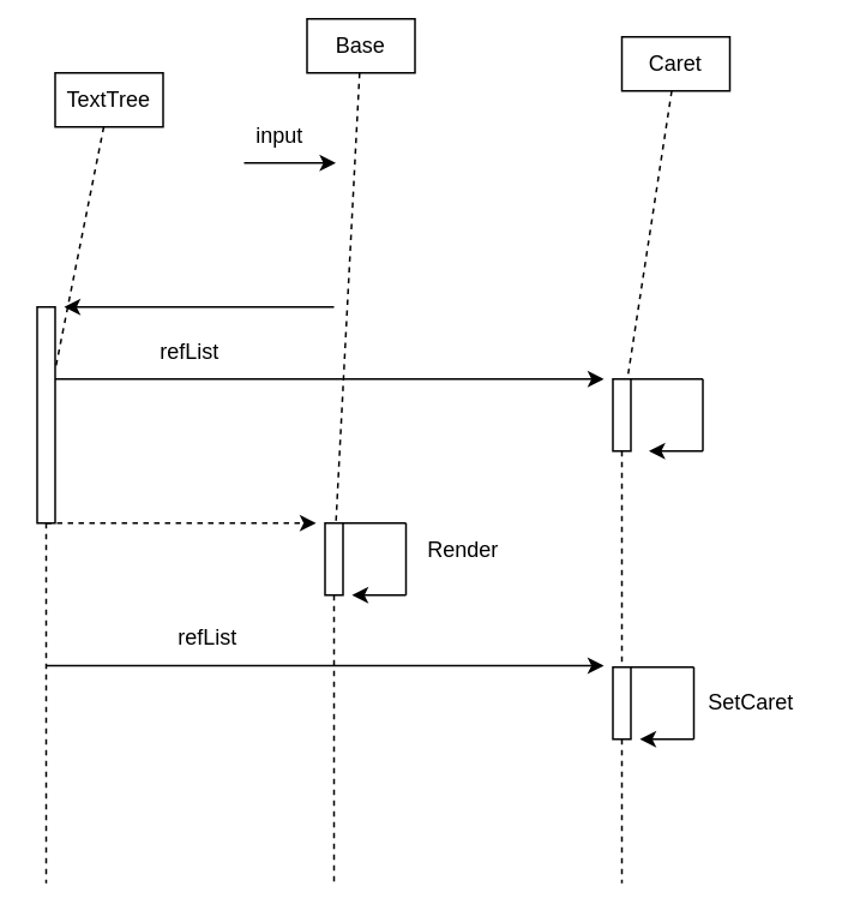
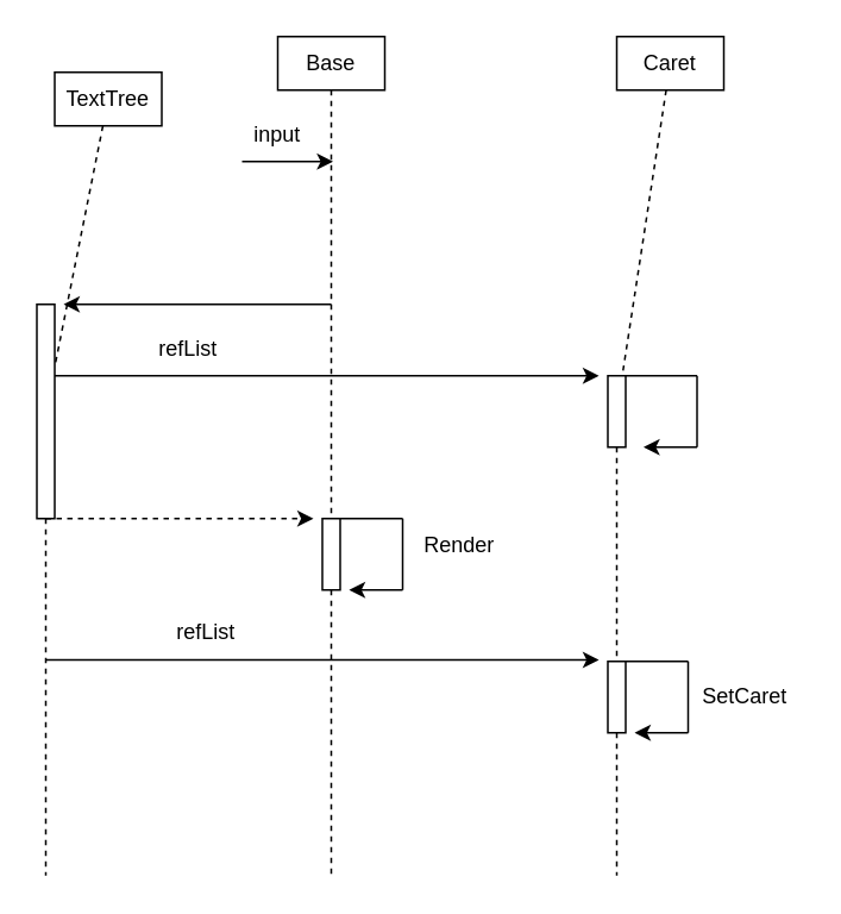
  <mxCell id="0" />
  <mxCell id="1" parent="0" />
  <mxCell id="2" style="edgeStyle=none;html=1;endArrow=none;endFill=0;dashed=1;startArrow=none;" parent="1" source="25" edge="1"><mxGeometry relative="1" as="geometry"><mxPoint x="185" y="490" as="targetPoint" /></mxGeometry></mxCell>
- <mxCell id="3" value="Base" style="text;html=1;strokeColor=default;fillColor=none;align=center;verticalAlign=middle;whiteSpace=wrap;rounded=0;" parent="1" vertex="1"><mxGeometry x="170" y="10" width="60" height="30" as="geometry" /></mxCell>
+ <mxCell id="3" value="Base" style="text;html=1;strokeColor=default;fillColor=none;align=center;verticalAlign=middle;whiteSpace=wrap;rounded=0;" parent="1" vertex="1"><mxGeometry x="155" y="20" width="60" height="30" as="geometry" /></mxCell>
  <mxCell id="4" style="edgeStyle=none;html=1;dashed=1;endArrow=none;endFill=0;startArrow=none;" parent="1" source="27" edge="1"><mxGeometry relative="1" as="geometry"><mxPoint x="345" y="490" as="targetPoint" /></mxGeometry></mxCell>
  <mxCell id="5" value="Caret" style="text;html=1;strokeColor=default;fillColor=none;align=center;verticalAlign=middle;whiteSpace=wrap;rounded=0;" parent="1" vertex="1"><mxGeometry x="345" y="20" width="60" height="30" as="geometry" /></mxCell>
  <mxCell id="6" style="edgeStyle=none;html=1;dashed=1;endArrow=none;endFill=0;startArrow=none;" parent="1" source="23" edge="1"><mxGeometry relative="1" as="geometry"><mxPoint x="25" y="490" as="targetPoint" /></mxGeometry></mxCell>
  <mxCell id="7" value="TextTree" style="text;html=1;strokeColor=default;fillColor=none;align=center;verticalAlign=middle;whiteSpace=wrap;rounded=0;" parent="1" vertex="1"><mxGeometry x="30" y="40" width="60" height="30" as="geometry" /></mxCell>
  <mxCell id="8" value="" style="endArrow=classic;html=1;" parent="1" edge="1"><mxGeometry width="50" height="50" relative="1" as="geometry"><mxPoint x="135" y="90" as="sourcePoint" /><mxPoint x="186" y="90" as="targetPoint" /></mxGeometry></mxCell>
  <mxCell id="9" value="input" style="text;html=1;strokeColor=none;fillColor=none;align=center;verticalAlign=middle;whiteSpace=wrap;rounded=0;" parent="1" vertex="1"><mxGeometry x="125" y="60" width="60" height="30" as="geometry" /></mxCell>
  <mxCell id="10" value="" style="endArrow=classic;html=1;" parent="1" edge="1"><mxGeometry width="50" height="50" relative="1" as="geometry"><mxPoint x="185" y="170" as="sourcePoint" /><mxPoint x="35" y="170" as="targetPoint" /></mxGeometry></mxCell>
  <mxCell id="11" value="" style="endArrow=classic;html=1;dashed=1;" parent="1" edge="1"><mxGeometry width="50" height="50" relative="1" as="geometry"><mxPoint x="25" y="290" as="sourcePoint" /><mxPoint x="175" y="290" as="targetPoint" /></mxGeometry></mxCell>
  <mxCell id="12" value="" style="endArrow=classic;html=1;" parent="1" edge="1"><mxGeometry width="50" height="50" relative="1" as="geometry"><mxPoint x="25" y="210" as="sourcePoint" /><mxPoint x="335" y="210" as="targetPoint" /></mxGeometry></mxCell>
  <mxCell id="13" value="" style="endArrow=none;html=1;" parent="1" edge="1"><mxGeometry width="50" height="50" relative="1" as="geometry"><mxPoint x="185" y="290" as="sourcePoint" /><mxPoint x="225" y="290" as="targetPoint" /><Array as="points"><mxPoint x="205" y="290" /></Array></mxGeometry></mxCell>
  <mxCell id="14" value="" style="endArrow=none;html=1;" parent="1" edge="1"><mxGeometry width="50" height="50" relative="1" as="geometry"><mxPoint x="225" y="290" as="sourcePoint" /><mxPoint x="225" y="330" as="targetPoint" /></mxGeometry></mxCell>
  <mxCell id="15" value="" style="endArrow=classic;html=1;" parent="1" edge="1"><mxGeometry width="50" height="50" relative="1" as="geometry"><mxPoint x="225" y="330" as="sourcePoint" /><mxPoint x="195" y="330" as="targetPoint" /></mxGeometry></mxCell>
  <mxCell id="16" value="refList" style="text;html=1;strokeColor=none;fillColor=none;align=center;verticalAlign=middle;whiteSpace=wrap;rounded=0;" parent="1" vertex="1"><mxGeometry x="75" y="180" width="60" height="30" as="geometry" /></mxCell>
  <mxCell id="17" value="Render" style="text;html=1;strokeColor=none;fillColor=none;align=center;verticalAlign=middle;whiteSpace=wrap;rounded=0;" parent="1" vertex="1"><mxGeometry x="225" y="290" width="64" height="30" as="geometry" /></mxCell>
  <mxCell id="18" value="refList" style="text;html=1;strokeColor=none;fillColor=none;align=center;verticalAlign=middle;whiteSpace=wrap;rounded=0;" parent="1" vertex="1"><mxGeometry x="85" y="339.17" width="60" height="30" as="geometry" /></mxCell>
  <mxCell id="19" value="SetCaret" style="text;html=1;strokeColor=none;fillColor=none;align=center;verticalAlign=middle;whiteSpace=wrap;rounded=0;" parent="1" vertex="1"><mxGeometry x="385" y="375" width="64" height="30" as="geometry" /></mxCell>
  <mxCell id="20" value="" style="endArrow=none;html=1;" parent="1" edge="1"><mxGeometry width="50" height="50" relative="1" as="geometry"><mxPoint x="385" y="370" as="sourcePoint" /><mxPoint x="385" y="410" as="targetPoint" /></mxGeometry></mxCell>
  <mxCell id="21" value="" style="endArrow=none;html=1;" parent="1" edge="1"><mxGeometry width="50" height="50" relative="1" as="geometry"><mxPoint x="345" y="370" as="sourcePoint" /><mxPoint x="385" y="370" as="targetPoint" /><Array as="points"><mxPoint x="365" y="370" /></Array></mxGeometry></mxCell>
  <mxCell id="22" value="" style="endArrow=classic;html=1;" parent="1" edge="1"><mxGeometry width="50" height="50" relative="1" as="geometry"><mxPoint x="385" y="410" as="sourcePoint" /><mxPoint x="355" y="410" as="targetPoint" /></mxGeometry></mxCell>
  <mxCell id="23" value="" style="rounded=0;whiteSpace=wrap;html=1;" vertex="1" parent="1"><mxGeometry x="20" y="170" width="10" height="120" as="geometry" /></mxCell>
  <mxCell id="24" value="" style="edgeStyle=none;html=1;dashed=1;endArrow=none;endFill=0;" edge="1" parent="1" source="7" target="23"><mxGeometry relative="1" as="geometry"><mxPoint x="25" y="610.69" as="targetPoint" /><mxPoint x="25" y="50" as="sourcePoint" /></mxGeometry></mxCell>
  <mxCell id="25" value="" style="rounded=0;whiteSpace=wrap;html=1;" vertex="1" parent="1"><mxGeometry x="180" y="290" width="10" height="40" as="geometry" /></mxCell>
  <mxCell id="26" value="" style="edgeStyle=none;html=1;endArrow=none;endFill=0;dashed=1;" edge="1" parent="1" source="3" target="25"><mxGeometry relative="1" as="geometry"><mxPoint x="185" y="602.414" as="targetPoint" /><mxPoint x="185" y="50" as="sourcePoint" /></mxGeometry></mxCell>
  <mxCell id="27" value="" style="rounded=0;whiteSpace=wrap;html=1;" vertex="1" parent="1"><mxGeometry x="340" y="370" width="10" height="40" as="geometry" /></mxCell>
  <mxCell id="28" value="" style="edgeStyle=none;html=1;dashed=1;endArrow=none;endFill=0;startArrow=none;" edge="1" parent="1" source="29" target="27"><mxGeometry relative="1" as="geometry"><mxPoint x="345" y="601.379" as="targetPoint" /><mxPoint x="345" y="50" as="sourcePoint" /></mxGeometry></mxCell>
  <mxCell id="29" value="" style="rounded=0;whiteSpace=wrap;html=1;" vertex="1" parent="1"><mxGeometry x="340" y="210" width="10" height="40" as="geometry" /></mxCell>
  <mxCell id="30" value="" style="edgeStyle=none;html=1;dashed=1;endArrow=none;endFill=0;" edge="1" parent="1" source="5" target="29"><mxGeometry relative="1" as="geometry"><mxPoint x="345" y="330" as="targetPoint" /><mxPoint x="345" y="50" as="sourcePoint" /></mxGeometry></mxCell>
  <mxCell id="31" value="" style="endArrow=none;html=1;" edge="1" parent="1"><mxGeometry width="50" height="50" relative="1" as="geometry"><mxPoint x="390" y="210" as="sourcePoint" /><mxPoint x="390" y="250" as="targetPoint" /></mxGeometry></mxCell>
  <mxCell id="32" value="" style="endArrow=none;html=1;" edge="1" parent="1"><mxGeometry width="50" height="50" relative="1" as="geometry"><mxPoint x="350" y="210" as="sourcePoint" /><mxPoint x="390" y="210" as="targetPoint" /><Array as="points"><mxPoint x="370" y="210" /></Array></mxGeometry></mxCell>
  <mxCell id="33" value="" style="endArrow=classic;html=1;" edge="1" parent="1"><mxGeometry width="50" height="50" relative="1" as="geometry"><mxPoint x="390" y="250" as="sourcePoint" /><mxPoint x="360" y="250" as="targetPoint" /></mxGeometry></mxCell>
  <mxCell id="34" value="" style="endArrow=classic;html=1;startArrow=none;startFill=0;endFill=1;" edge="1" parent="1"><mxGeometry width="50" height="50" relative="1" as="geometry"><mxPoint x="25" y="369.17" as="sourcePoint" /><mxPoint x="335" y="369.17" as="targetPoint" /></mxGeometry></mxCell>
